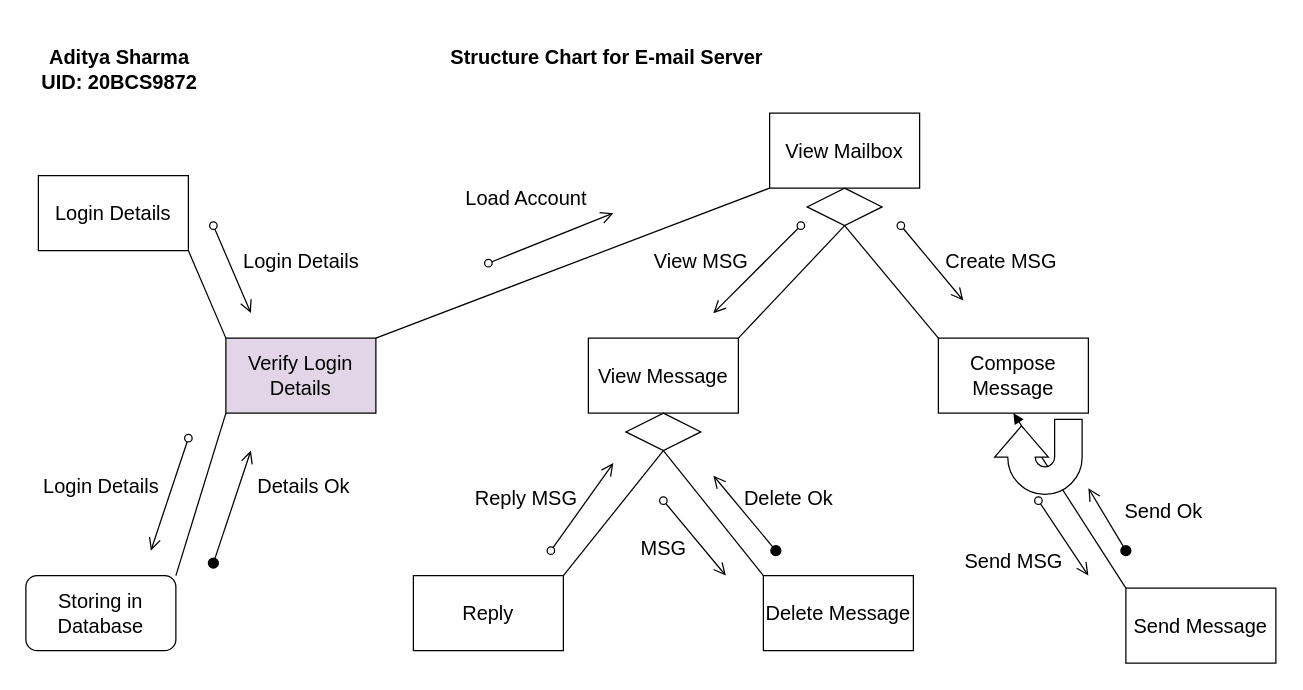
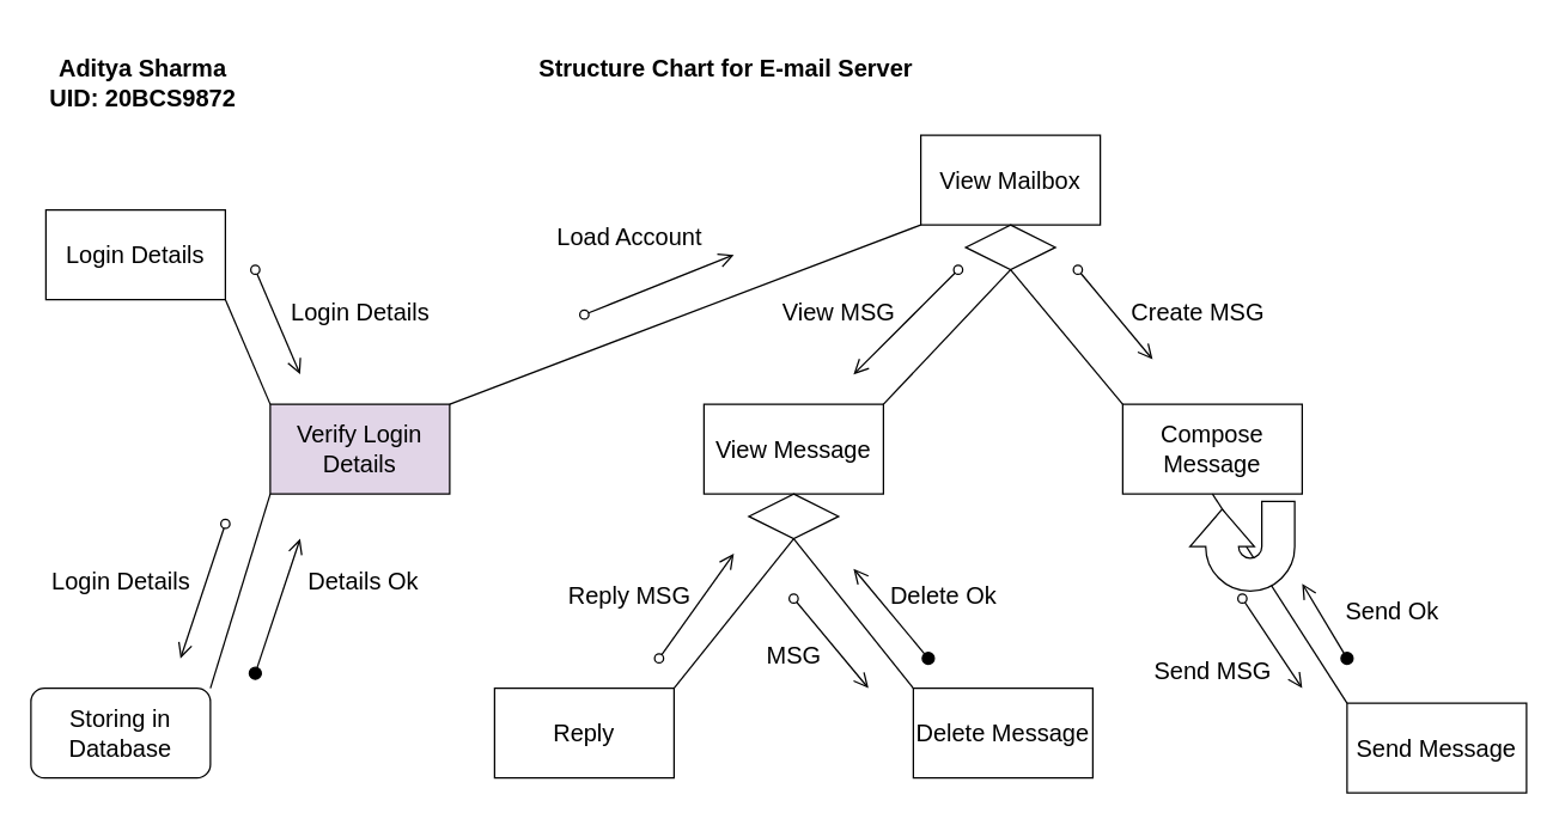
  <mxCell id="0" />
  <mxCell id="1" parent="0" />
  <mxCell id="2" value="Structure Chart for E-mail Server" style="text;html=1;strokeColor=none;fillColor=none;align=center;verticalAlign=middle;whiteSpace=wrap;rounded=0;fontSize=16;fontStyle=1" vertex="1" parent="1"><mxGeometry x="340" y="30" width="290" height="30" as="geometry" /></mxCell>
  <mxCell id="3" value="Login Details" style="rounded=0;whiteSpace=wrap;html=1;fontSize=16;" vertex="1" parent="1"><mxGeometry x="30" y="140" width="120" height="60" as="geometry" /></mxCell>
  <mxCell id="4" value="View Mailbox" style="rounded=0;whiteSpace=wrap;html=1;fontSize=16;" vertex="1" parent="1"><mxGeometry x="615" y="90" width="120" height="60" as="geometry" /></mxCell>
  <mxCell id="5" value="Verify Login Details" style="rounded=0;whiteSpace=wrap;html=1;fontSize=16;fillColor=#e1d5e7;" vertex="1" parent="1"><mxGeometry x="180" y="270" width="120" height="60" as="geometry" /></mxCell>
  <mxCell id="6" value="View Message" style="rounded=0;whiteSpace=wrap;html=1;fontSize=16;" vertex="1" parent="1"><mxGeometry x="470" y="270" width="120" height="60" as="geometry" /></mxCell>
  <mxCell id="7" value="Compose Message" style="rounded=0;whiteSpace=wrap;html=1;fontSize=16;" vertex="1" parent="1"><mxGeometry x="750" y="270" width="120" height="60" as="geometry" /></mxCell>
  <mxCell id="8" value="Storing in Database" style="rounded=1;whiteSpace=wrap;html=1;fontSize=16;" vertex="1" parent="1"><mxGeometry x="20" y="460" width="120" height="60" as="geometry" /></mxCell>
  <mxCell id="9" value="Reply" style="rounded=0;whiteSpace=wrap;html=1;fontSize=16;" vertex="1" parent="1"><mxGeometry x="330" y="460" width="120" height="60" as="geometry" /></mxCell>
  <mxCell id="10" value="Delete Message" style="rounded=0;whiteSpace=wrap;html=1;fontSize=16;" vertex="1" parent="1"><mxGeometry x="610" y="460" width="120" height="60" as="geometry" /></mxCell>
  <mxCell id="11" value="Send Message" style="rounded=0;whiteSpace=wrap;html=1;fontSize=16;" vertex="1" parent="1"><mxGeometry x="900" y="470" width="120" height="60" as="geometry" /></mxCell>
  <mxCell id="12" value="" style="endArrow=none;html=1;rounded=0;fontSize=16;entryX=1;entryY=1;entryDx=0;entryDy=0;" edge="1" parent="1" target="3"><mxGeometry width="50" height="50" relative="1" as="geometry"><mxPoint x="180" y="270" as="sourcePoint" /><mxPoint x="230" y="220" as="targetPoint" /></mxGeometry></mxCell>
  <mxCell id="13" value="" style="endArrow=none;html=1;rounded=0;fontSize=16;entryX=0;entryY=1;entryDx=0;entryDy=0;" edge="1" parent="1" target="4"><mxGeometry width="50" height="50" relative="1" as="geometry"><mxPoint x="300" y="270" as="sourcePoint" /><mxPoint x="350" y="220" as="targetPoint" /></mxGeometry></mxCell>
  <mxCell id="14" value="" style="endArrow=none;html=1;rounded=0;fontSize=16;entryX=0;entryY=1;entryDx=0;entryDy=0;" edge="1" parent="1" target="5"><mxGeometry width="50" height="50" relative="1" as="geometry"><mxPoint x="140" y="460" as="sourcePoint" /><mxPoint x="190" y="410" as="targetPoint" /></mxGeometry></mxCell>
  <mxCell id="15" value="" style="shape=rhombus;html=1;dashed=0;whitespace=wrap;perimeter=rhombusPerimeter;fontSize=16;" vertex="1" parent="1"><mxGeometry x="645" y="150" width="60" height="30" as="geometry" /></mxCell>
  <mxCell id="16" value="" style="endArrow=none;html=1;rounded=0;fontSize=16;entryX=0.5;entryY=1;entryDx=0;entryDy=0;" edge="1" parent="1" target="15"><mxGeometry width="50" height="50" relative="1" as="geometry"><mxPoint x="590" y="270" as="sourcePoint" /><mxPoint x="640" y="220" as="targetPoint" /></mxGeometry></mxCell>
  <mxCell id="17" value="" style="endArrow=none;html=1;rounded=0;fontSize=16;entryX=0.5;entryY=1;entryDx=0;entryDy=0;exitX=0;exitY=0;exitDx=0;exitDy=0;" edge="1" parent="1" source="7" target="15"><mxGeometry width="50" height="50" relative="1" as="geometry"><mxPoint x="760" y="270" as="sourcePoint" /><mxPoint x="810" y="220" as="targetPoint" /></mxGeometry></mxCell>
  <mxCell id="18" value="" style="shape=rhombus;html=1;dashed=0;whitespace=wrap;perimeter=rhombusPerimeter;fontSize=16;" vertex="1" parent="1"><mxGeometry x="500" y="330" width="60" height="30" as="geometry" /></mxCell>
  <mxCell id="19" value="" style="endArrow=none;html=1;rounded=0;fontSize=16;entryX=0.5;entryY=1;entryDx=0;entryDy=0;" edge="1" parent="1" target="18"><mxGeometry width="50" height="50" relative="1" as="geometry"><mxPoint x="450" y="460" as="sourcePoint" /><mxPoint x="500" y="410" as="targetPoint" /></mxGeometry></mxCell>
  <mxCell id="20" value="" style="endArrow=none;html=1;rounded=0;fontSize=16;entryX=0.5;entryY=1;entryDx=0;entryDy=0;exitX=0;exitY=0;exitDx=0;exitDy=0;" edge="1" parent="1" source="10" target="18"><mxGeometry width="50" height="50" relative="1" as="geometry"><mxPoint x="570" y="460" as="sourcePoint" /><mxPoint x="620" y="410" as="targetPoint" /></mxGeometry></mxCell>
- <mxCell id="21" value="" style="endArrow=block;html=1;rounded=0;fontSize=16;entryX=0.5;entryY=1;entryDx=0;entryDy=0;exitX=0;exitY=0;exitDx=0;exitDy=0;" edge="1" parent="1" source="11" target="7"><mxGeometry width="50" height="50" relative="1" as="geometry"><mxPoint x="880" y="380" as="sourcePoint" /><mxPoint x="930" y="330" as="targetPoint" /></mxGeometry></mxCell>
+ <mxCell id="21" value="" style="endArrow=none;html=1;rounded=0;fontSize=16;entryX=0.5;entryY=1;entryDx=0;entryDy=0;exitX=0;exitY=0;exitDx=0;exitDy=0;" edge="1" parent="1" source="11" target="7"><mxGeometry width="50" height="50" relative="1" as="geometry"><mxPoint x="880" y="380" as="sourcePoint" /><mxPoint x="930" y="330" as="targetPoint" /></mxGeometry></mxCell>
  <mxCell id="22" value="Login Details" style="html=1;verticalAlign=bottom;startArrow=oval;startFill=0;endArrow=open;startSize=6;endSize=8;rounded=0;fontSize=16;" edge="1" parent="1"><mxGeometry x="0.69" y="49" width="80" relative="1" as="geometry"><mxPoint x="170" y="180" as="sourcePoint" /><mxPoint x="200" y="250" as="targetPoint" /><mxPoint as="offset" /></mxGeometry></mxCell>
  <mxCell id="23" value="Login Details" style="html=1;verticalAlign=bottom;startArrow=oval;startFill=0;endArrow=open;startSize=6;endSize=8;rounded=0;fontSize=16;" edge="1" parent="1"><mxGeometry x="0.467" y="-51" width="80" relative="1" as="geometry"><mxPoint x="150" y="350" as="sourcePoint" /><mxPoint x="120" y="440" as="targetPoint" /><mxPoint x="1" as="offset" /></mxGeometry></mxCell>
  <mxCell id="24" value="Details Ok" style="html=1;verticalAlign=bottom;startArrow=oval;startFill=1;endArrow=open;startSize=8;endSize=8;rounded=0;fontSize=16;strokeWidth=1;targetPerimeterSpacing=2;" edge="1" parent="1"><mxGeometry x="0.467" y="-51" width="80" relative="1" as="geometry"><mxPoint x="170" y="450" as="sourcePoint" /><mxPoint x="200" y="360" as="targetPoint" /><mxPoint x="1" as="offset" /></mxGeometry></mxCell>
  <mxCell id="25" value="Load Account&lt;span style=&quot;color: rgba(0 , 0 , 0 , 0) ; font-family: monospace ; font-size: 0px ; background-color: rgb(248 , 249 , 250)&quot;&gt;%3CmxGraphModel%3E%3Croot%3E%3CmxCell%20id%3D%220%22%2F%3E%3CmxCell%20id%3D%221%22%20parent%3D%220%22%2F%3E%3CmxCell%20id%3D%222%22%20value%3D%22Login%20Details%22%20style%3D%22html%3D1%3BverticalAlign%3Dbottom%3BstartArrow%3Doval%3BstartFill%3D0%3BendArrow%3Dopen%3BstartSize%3D6%3BendSize%3D8%3Brounded%3D0%3BfontSize%3D16%3B%22%20edge%3D%221%22%20parent%3D%221%22%3E%3CmxGeometry%20x%3D%220.69%22%20y%3D%2249%22%20width%3D%2280%22%20relative%3D%221%22%20as%3D%22geometry%22%3E%3CmxPoint%20x%3D%22-50%22%20y%3D%22160%22%20as%3D%22sourcePoint%22%2F%3E%3CmxPoint%20x%3D%22-20%22%20y%3D%22230%22%20as%3D%22targetPoint%22%2F%3E%3CmxPoint%20as%3D%22offset%22%2F%3E%3C%2FmxGeometry%3E%3C%2FmxCell%3E%3C%2Froot%3E%3C%2FmxGraphModel%3E&lt;/span&gt;" style="html=1;verticalAlign=bottom;startArrow=oval;startFill=0;endArrow=open;startSize=6;endSize=8;rounded=0;fontSize=16;" edge="1" parent="1"><mxGeometry x="-0.207" y="26" width="80" relative="1" as="geometry"><mxPoint x="390" y="210" as="sourcePoint" /><mxPoint x="490" y="170" as="targetPoint" /><mxPoint as="offset" /></mxGeometry></mxCell>
  <mxCell id="26" value="Create MSG" style="html=1;verticalAlign=bottom;startArrow=oval;startFill=0;endArrow=open;startSize=6;endSize=8;rounded=0;fontSize=16;" edge="1" parent="1"><mxGeometry x="1" y="36" width="80" relative="1" as="geometry"><mxPoint x="720" y="180" as="sourcePoint" /><mxPoint x="770" y="240" as="targetPoint" /><mxPoint x="2" y="3" as="offset" /></mxGeometry></mxCell>
  <mxCell id="27" value="View MSG" style="html=1;verticalAlign=bottom;startArrow=oval;startFill=0;endArrow=open;startSize=6;endSize=8;rounded=0;fontSize=16;" edge="1" parent="1"><mxGeometry x="0.714" y="-28" width="80" relative="1" as="geometry"><mxPoint x="640" y="180" as="sourcePoint" /><mxPoint x="570" y="250" as="targetPoint" /><mxPoint as="offset" /></mxGeometry></mxCell>
  <mxCell id="28" value="MSG" style="html=1;verticalAlign=bottom;startArrow=oval;startFill=0;endArrow=open;startSize=6;endSize=8;rounded=0;fontSize=16;" edge="1" parent="1"><mxGeometry x="-0.016" y="-32" width="80" relative="1" as="geometry"><mxPoint x="530" y="400" as="sourcePoint" /><mxPoint x="580" y="460" as="targetPoint" /><mxPoint as="offset" /></mxGeometry></mxCell>
  <mxCell id="29" value="Reply MSG" style="html=1;verticalAlign=bottom;startArrow=oval;startFill=0;endArrow=open;startSize=6;endSize=8;rounded=0;fontSize=16;" edge="1" parent="1"><mxGeometry x="-0.703" y="34" width="80" relative="1" as="geometry"><mxPoint x="440" y="440" as="sourcePoint" /><mxPoint x="490" y="370" as="targetPoint" /><mxPoint as="offset" /></mxGeometry></mxCell>
  <mxCell id="30" value="Delete Ok" style="html=1;verticalAlign=bottom;startArrow=oval;startFill=1;endArrow=open;startSize=8;endSize=8;rounded=0;fontSize=16;strokeWidth=1;targetPerimeterSpacing=2;" edge="1" parent="1"><mxGeometry x="-0.574" y="-27" width="80" relative="1" as="geometry"><mxPoint x="620" y="440" as="sourcePoint" /><mxPoint x="570" y="380" as="targetPoint" /><mxPoint as="offset" /></mxGeometry></mxCell>
  <mxCell id="31" value="Send MSG" style="html=1;verticalAlign=bottom;startArrow=oval;startFill=0;endArrow=open;startSize=6;endSize=8;rounded=0;fontSize=16;" edge="1" parent="1"><mxGeometry x="0.077" y="-50" width="80" relative="1" as="geometry"><mxPoint x="830" y="400" as="sourcePoint" /><mxPoint x="870" y="460" as="targetPoint" /><mxPoint as="offset" /></mxGeometry></mxCell>
  <mxCell id="32" value="Send Ok" style="html=1;verticalAlign=bottom;startArrow=oval;startFill=1;endArrow=open;startSize=8;endSize=8;rounded=0;fontSize=16;strokeWidth=1;targetPerimeterSpacing=2;" edge="1" parent="1"><mxGeometry x="-0.941" y="-36" width="80" relative="1" as="geometry"><mxPoint x="900" y="440" as="sourcePoint" /><mxPoint x="870" y="390" as="targetPoint" /><mxPoint as="offset" /></mxGeometry></mxCell>
  <mxCell id="33" value="" style="html=1;shadow=0;dashed=0;align=center;verticalAlign=middle;shape=mxgraph.arrows2.uTurnArrow;dy=11;arrowHead=43;dx2=25;fontSize=16;rotation=-90;" vertex="1" parent="1"><mxGeometry x="800" y="330" width="60" height="70" as="geometry" /></mxCell>
  <mxCell id="34" value="&lt;b&gt;Aditya Sharma&lt;br&gt;UID: 20BCS9872&lt;/b&gt;" style="text;html=1;strokeColor=none;fillColor=none;align=center;verticalAlign=middle;whiteSpace=wrap;rounded=0;fontSize=16;" vertex="1" parent="1"><mxGeometry x="30" width="130" height="70" as="geometry" y="20" /></mxCell>
